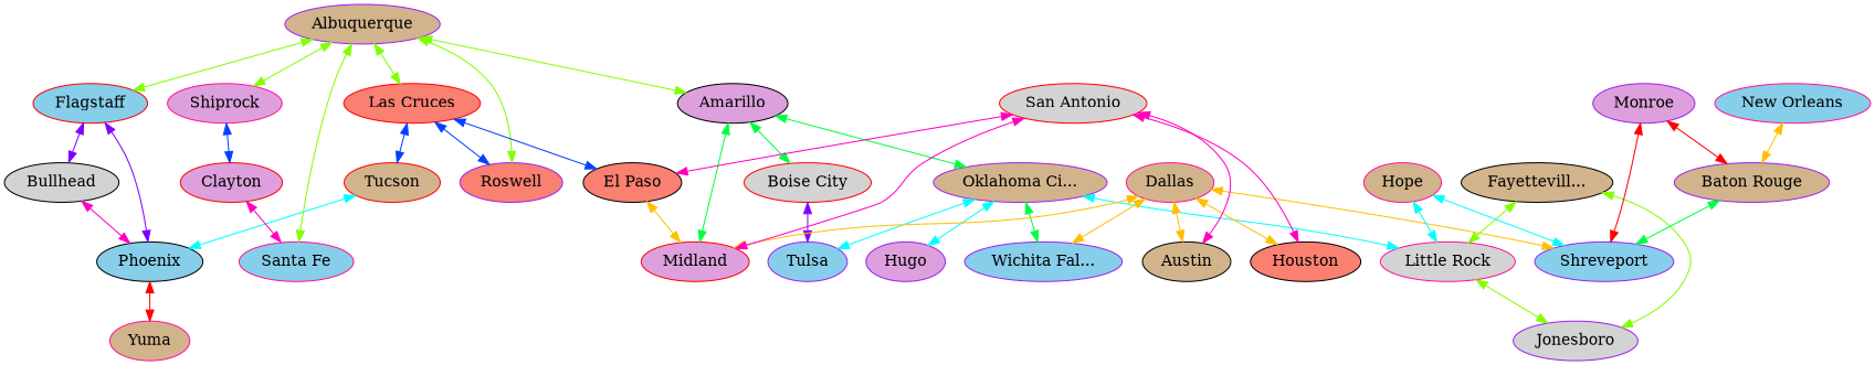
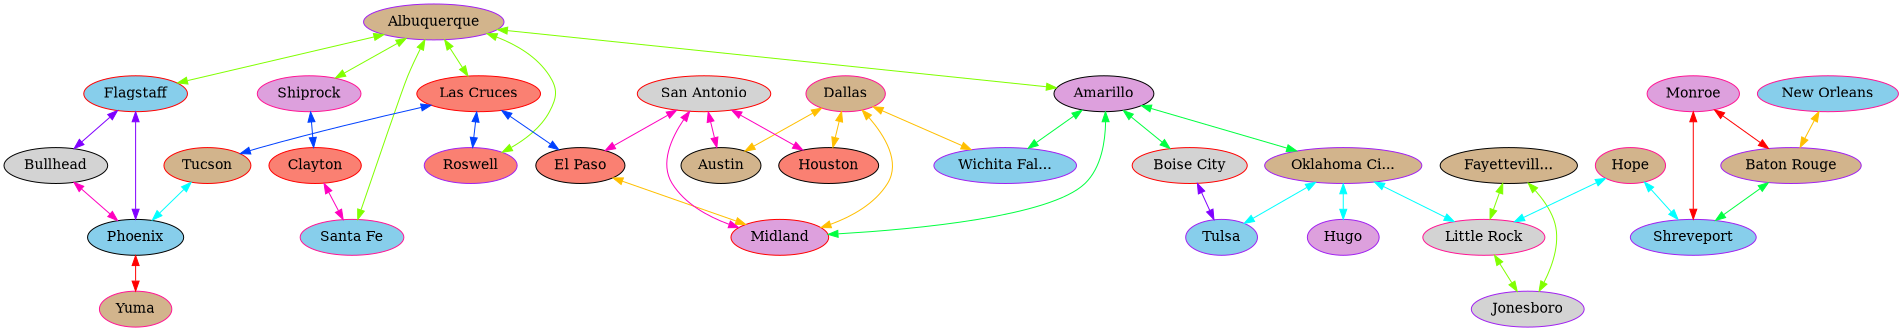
  graph {
    node [color=purple fillcolor=tan style=filled]
    edge [color="0.25,1,1" dir=both]
    n1 [color=black fillcolor=lightgrey label=Bullhead]
    n2 [color=black fillcolor=skyblue label=Phoenix]
    n3 [color=deeppink label=Yuma]
    n4 [color=red fillcolor=skyblue label=Flagstaff]
    n5 [color=red label=Tucson]
    n6 [color=deeppink fillcolor=plum label=Shiprock]
-   n7 [color=red fillcolor=plum label=Clayton]
+   n7 [color=red fillcolor=salmon label=Clayton]
    n8 [color=deeppink fillcolor=skyblue label="Santa Fe"]
    n9 [label=Albuquerque]
    n10 [color=red fillcolor=salmon label="Las Cruces"]
    n11 [fillcolor=salmon label=Roswell]
    n12 [color=black fillcolor=plum label=Amarillo]
    n13 [color=black fillcolor=salmon label="El Paso"]
    n14 [color=red fillcolor=plum label=Midland]
    n15 [fillcolor=skyblue label="Wichita Fal..."]
    n16 [color=red fillcolor=lightgrey label="Boise City"]
    n17 [label="Oklahoma Ci..."]
    n18 [fillcolor=skyblue label=Tulsa]
    n19 [fillcolor=plum label=Hugo]
    n20 [color=deeppink fillcolor=lightgrey label="Little Rock"]
    n21 [color=deeppink label=Dallas]
    n22 [color=black label=Austin]
    n23 [color=black fillcolor=salmon label=Houston]
    n24 [fillcolor=skyblue label=Shreveport]
    n25 [color=red fillcolor=lightgrey label="San Antonio"]
    n26 [fillcolor=lightgrey label=Jonesboro]
    n27 [color=black label="Fayettevill..."]
    n28 [color=deeppink label=Hope]
-   n29 [fillcolor=plum label=Monroe]
+   n29 [color=deeppink fillcolor=plum label=Monroe]
    n30 [label="Baton Rouge"]
    n31 [color=deeppink fillcolor=skyblue label="New Orleans"]
    n1 -- n2 [color="0.875,1,1"]
    n2 -- n3 [color="1,1,1"]
    n4 -- n1 [color="0.75,1,1"]
    n4 -- n2 [color="0.75,1,1"]
    n5 -- n2 [color="0.5,1,1"]
    n6 -- n7 [color="0.625,1,1"]
    n7 -- n8 [color="0.875,1,1"]
    n9 -- n4
    n9 -- n6
    n9 -- n8
    n9 -- n10
    n9 -- n11
    n9 -- n12
    n10 -- n5 [color="0.625,1,1"]
    n10 -- n11 [color="0.625,1,1"]
    n10 -- n13 [color="0.625,1,1"]
    n12 -- n14 [color="0.375,1,1"]
-   n17 -- n15 [color="0.375,1,1"]
+   n12 -- n15 [color="0.375,1,1"]
    n12 -- n16 [color="0.375,1,1"]
    n12 -- n17 [color="0.375,1,1"]
    n13 -- n14 [color="0.125,1,1"]
    n16 -- n18 [color="0.75,1,1"]
    n17 -- n18 [color="0.5,1,1"]
    n17 -- n19 [color="0.5,1,1"]
    n17 -- n20 [color="0.5,1,1"]
    n20 -- n26
    n21 -- n14 [color="0.125,1,1"]
    n21 -- n15 [color="0.125,1,1"]
    n21 -- n22 [color="0.125,1,1"]
    n21 -- n23 [color="0.125,1,1"]
-   n21 -- n24 [color="0.125,1,1"]
    n25 -- n13 [color="0.875,1,1"]
    n25 -- n14 [color="0.875,1,1"]
    n25 -- n22 [color="0.875,1,1"]
    n25 -- n23 [color="0.875,1,1"]
    n27 -- n20
    n27 -- n26
    n28 -- n20 [color="0.5,1,1"]
    n28 -- n24 [color="0.5,1,1"]
    n29 -- n24 [color="1,1,1"]
    n29 -- n30 [color="1,1,1"]
    n30 -- n24 [color="0.375,1,1"]
    n31 -- n30 [color="0.125,1,1"]
  }
